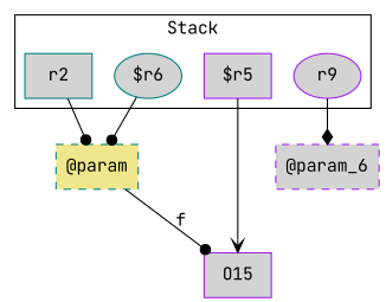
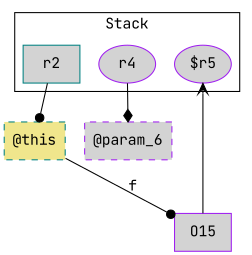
  digraph {
    fontname="JetBrains Mono"
    rankDir=LR
    node [color=purple fillcolor=lightgrey fontname="JetBrains Mono" shape=box style=filled]
    edge [arrowhead=dot fontname="JetBrains Mono"]
    r2 [color=teal]
-   "$r5"
-   "$r6" [color=teal shape=""]
-   r4 [label=r9 shape=""]
-   "@this" [color=teal fillcolor=khaki style="filled,dashed" label="@param"]
+   "$r5" [shape=""]
+   r4 [shape=""]
+   "@this" [color=teal fillcolor=khaki style="filled,dashed"]
    n6 [label=O15]
    n7 [label="@param_6" style="filled,dashed"]
    subgraph cluster_1 {
      label=Stack
      r2
      "$r5"
-     "$r6"
      r4
    }
    r2 -> "@this"
-   "$r5" -> n6 [arrowhead=vee]
-   "$r6" -> "@this"
+   n6 -> "$r5" [arrowhead=vee]
    r4 -> n7 [arrowhead=diamond]
    "@this" -> n6 [label=f weight=0.2]
  }
